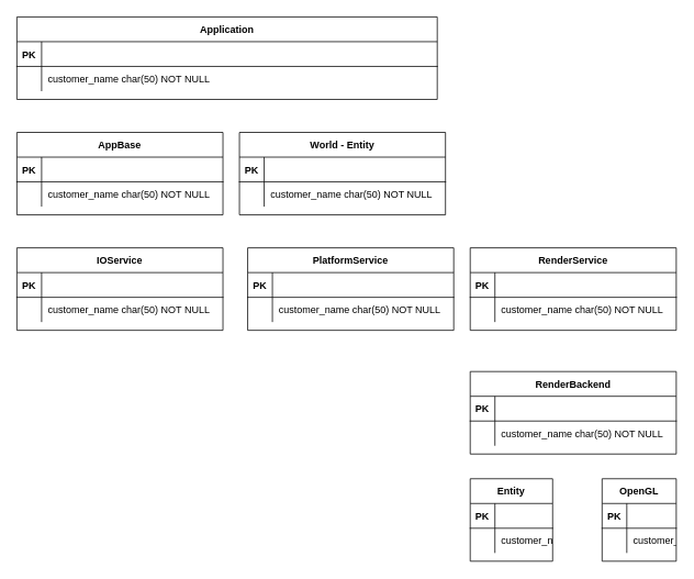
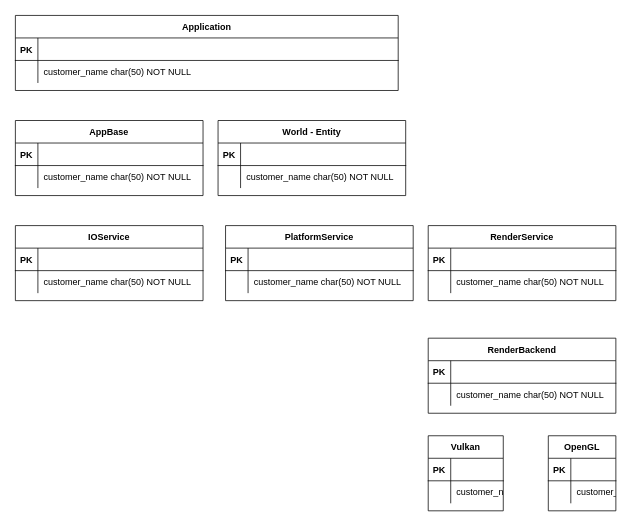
  <mxCell id="0" />
  <mxCell id="1" parent="0" />
  <mxCell id="2" value="Application" style="shape=table;startSize=30;container=1;collapsible=1;childLayout=tableLayout;fixedRows=1;rowLines=0;fontStyle=1;align=center;resizeLast=1;" parent="1" vertex="1"><mxGeometry x="20" y="20" width="510" height="100" as="geometry" /></mxCell>
  <mxCell id="3" value="" style="shape=partialRectangle;collapsible=0;dropTarget=0;pointerEvents=0;fillColor=none;points=[[0,0.5],[1,0.5]];portConstraint=eastwest;top=0;left=0;right=0;bottom=1;" parent="2" vertex="1"><mxGeometry y="30" width="510" height="30" as="geometry" /></mxCell>
  <mxCell id="4" value="PK" style="shape=partialRectangle;overflow=hidden;connectable=0;fillColor=none;top=0;left=0;bottom=0;right=0;fontStyle=1;" parent="3" vertex="1"><mxGeometry width="30" height="30" as="geometry" /></mxCell>
  <mxCell id="5" value="" style="shape=partialRectangle;overflow=hidden;connectable=0;fillColor=none;top=0;left=0;bottom=0;right=0;align=left;spacingLeft=6;fontStyle=5;" parent="3" vertex="1"><mxGeometry x="30" width="480" height="30" as="geometry" /></mxCell>
  <mxCell id="6" value="" style="shape=partialRectangle;collapsible=0;dropTarget=0;pointerEvents=0;fillColor=none;points=[[0,0.5],[1,0.5]];portConstraint=eastwest;top=0;left=0;right=0;bottom=0;" parent="2" vertex="1"><mxGeometry y="60" width="510" height="30" as="geometry" /></mxCell>
  <mxCell id="7" value="" style="shape=partialRectangle;overflow=hidden;connectable=0;fillColor=none;top=0;left=0;bottom=0;right=0;" parent="6" vertex="1"><mxGeometry width="30" height="30" as="geometry" /></mxCell>
  <mxCell id="8" value="customer_name char(50) NOT NULL" style="shape=partialRectangle;overflow=hidden;connectable=0;fillColor=none;top=0;left=0;bottom=0;right=0;align=left;spacingLeft=6;" parent="6" vertex="1"><mxGeometry x="30" width="480" height="30" as="geometry" /></mxCell>
  <mxCell id="9" value="AppBase" style="shape=table;startSize=30;container=1;collapsible=1;childLayout=tableLayout;fixedRows=1;rowLines=0;fontStyle=1;align=center;resizeLast=1;" vertex="1" parent="1"><mxGeometry x="20" y="160" width="250" height="100" as="geometry" /></mxCell>
  <mxCell id="10" value="" style="shape=partialRectangle;collapsible=0;dropTarget=0;pointerEvents=0;fillColor=none;points=[[0,0.5],[1,0.5]];portConstraint=eastwest;top=0;left=0;right=0;bottom=1;" vertex="1" parent="9"><mxGeometry y="30" width="250" height="30" as="geometry" /></mxCell>
  <mxCell id="11" value="PK" style="shape=partialRectangle;overflow=hidden;connectable=0;fillColor=none;top=0;left=0;bottom=0;right=0;fontStyle=1;" vertex="1" parent="10"><mxGeometry width="30" height="30" as="geometry" /></mxCell>
  <mxCell id="12" value="" style="shape=partialRectangle;overflow=hidden;connectable=0;fillColor=none;top=0;left=0;bottom=0;right=0;align=left;spacingLeft=6;fontStyle=5;" vertex="1" parent="10"><mxGeometry x="30" width="220" height="30" as="geometry" /></mxCell>
  <mxCell id="13" value="" style="shape=partialRectangle;collapsible=0;dropTarget=0;pointerEvents=0;fillColor=none;points=[[0,0.5],[1,0.5]];portConstraint=eastwest;top=0;left=0;right=0;bottom=0;" vertex="1" parent="9"><mxGeometry y="60" width="250" height="30" as="geometry" /></mxCell>
  <mxCell id="14" value="" style="shape=partialRectangle;overflow=hidden;connectable=0;fillColor=none;top=0;left=0;bottom=0;right=0;" vertex="1" parent="13"><mxGeometry width="30" height="30" as="geometry" /></mxCell>
  <mxCell id="15" value="customer_name char(50) NOT NULL" style="shape=partialRectangle;overflow=hidden;connectable=0;fillColor=none;top=0;left=0;bottom=0;right=0;align=left;spacingLeft=6;" vertex="1" parent="13"><mxGeometry x="30" width="220" height="30" as="geometry" /></mxCell>
  <mxCell id="16" value="IOService" style="shape=table;startSize=30;container=1;collapsible=1;childLayout=tableLayout;fixedRows=1;rowLines=0;fontStyle=1;align=center;resizeLast=1;" vertex="1" parent="1"><mxGeometry x="20" y="300" width="250" height="100" as="geometry" /></mxCell>
  <mxCell id="17" value="" style="shape=partialRectangle;collapsible=0;dropTarget=0;pointerEvents=0;fillColor=none;points=[[0,0.5],[1,0.5]];portConstraint=eastwest;top=0;left=0;right=0;bottom=1;" vertex="1" parent="16"><mxGeometry y="30" width="250" height="30" as="geometry" /></mxCell>
  <mxCell id="18" value="PK" style="shape=partialRectangle;overflow=hidden;connectable=0;fillColor=none;top=0;left=0;bottom=0;right=0;fontStyle=1;" vertex="1" parent="17"><mxGeometry width="30" height="30" as="geometry" /></mxCell>
  <mxCell id="19" value="" style="shape=partialRectangle;overflow=hidden;connectable=0;fillColor=none;top=0;left=0;bottom=0;right=0;align=left;spacingLeft=6;fontStyle=5;" vertex="1" parent="17"><mxGeometry x="30" width="220" height="30" as="geometry" /></mxCell>
  <mxCell id="20" value="" style="shape=partialRectangle;collapsible=0;dropTarget=0;pointerEvents=0;fillColor=none;points=[[0,0.5],[1,0.5]];portConstraint=eastwest;top=0;left=0;right=0;bottom=0;" vertex="1" parent="16"><mxGeometry y="60" width="250" height="30" as="geometry" /></mxCell>
  <mxCell id="21" value="" style="shape=partialRectangle;overflow=hidden;connectable=0;fillColor=none;top=0;left=0;bottom=0;right=0;" vertex="1" parent="20"><mxGeometry width="30" height="30" as="geometry" /></mxCell>
  <mxCell id="22" value="customer_name char(50) NOT NULL" style="shape=partialRectangle;overflow=hidden;connectable=0;fillColor=none;top=0;left=0;bottom=0;right=0;align=left;spacingLeft=6;" vertex="1" parent="20"><mxGeometry x="30" width="220" height="30" as="geometry" /></mxCell>
  <mxCell id="23" value="PlatformService" style="shape=table;startSize=30;container=1;collapsible=1;childLayout=tableLayout;fixedRows=1;rowLines=0;fontStyle=1;align=center;resizeLast=1;" vertex="1" parent="1"><mxGeometry x="300" y="300" width="250" height="100" as="geometry" /></mxCell>
  <mxCell id="24" value="" style="shape=partialRectangle;collapsible=0;dropTarget=0;pointerEvents=0;fillColor=none;points=[[0,0.5],[1,0.5]];portConstraint=eastwest;top=0;left=0;right=0;bottom=1;" vertex="1" parent="23"><mxGeometry y="30" width="250" height="30" as="geometry" /></mxCell>
  <mxCell id="25" value="PK" style="shape=partialRectangle;overflow=hidden;connectable=0;fillColor=none;top=0;left=0;bottom=0;right=0;fontStyle=1;" vertex="1" parent="24"><mxGeometry width="30" height="30" as="geometry" /></mxCell>
  <mxCell id="26" value="" style="shape=partialRectangle;overflow=hidden;connectable=0;fillColor=none;top=0;left=0;bottom=0;right=0;align=left;spacingLeft=6;fontStyle=5;" vertex="1" parent="24"><mxGeometry x="30" width="220" height="30" as="geometry" /></mxCell>
  <mxCell id="27" value="" style="shape=partialRectangle;collapsible=0;dropTarget=0;pointerEvents=0;fillColor=none;points=[[0,0.5],[1,0.5]];portConstraint=eastwest;top=0;left=0;right=0;bottom=0;" vertex="1" parent="23"><mxGeometry y="60" width="250" height="30" as="geometry" /></mxCell>
  <mxCell id="28" value="" style="shape=partialRectangle;overflow=hidden;connectable=0;fillColor=none;top=0;left=0;bottom=0;right=0;" vertex="1" parent="27"><mxGeometry width="30" height="30" as="geometry" /></mxCell>
  <mxCell id="29" value="customer_name char(50) NOT NULL" style="shape=partialRectangle;overflow=hidden;connectable=0;fillColor=none;top=0;left=0;bottom=0;right=0;align=left;spacingLeft=6;" vertex="1" parent="27"><mxGeometry x="30" width="220" height="30" as="geometry" /></mxCell>
  <mxCell id="30" value="RenderService" style="shape=table;startSize=30;container=1;collapsible=1;childLayout=tableLayout;fixedRows=1;rowLines=0;fontStyle=1;align=center;resizeLast=1;" vertex="1" parent="1"><mxGeometry x="570" y="300" width="250" height="100" as="geometry" /></mxCell>
  <mxCell id="31" value="" style="shape=partialRectangle;collapsible=0;dropTarget=0;pointerEvents=0;fillColor=none;points=[[0,0.5],[1,0.5]];portConstraint=eastwest;top=0;left=0;right=0;bottom=1;" vertex="1" parent="30"><mxGeometry y="30" width="250" height="30" as="geometry" /></mxCell>
  <mxCell id="32" value="PK" style="shape=partialRectangle;overflow=hidden;connectable=0;fillColor=none;top=0;left=0;bottom=0;right=0;fontStyle=1;" vertex="1" parent="31"><mxGeometry width="30" height="30" as="geometry" /></mxCell>
  <mxCell id="33" value="" style="shape=partialRectangle;overflow=hidden;connectable=0;fillColor=none;top=0;left=0;bottom=0;right=0;align=left;spacingLeft=6;fontStyle=5;" vertex="1" parent="31"><mxGeometry x="30" width="220" height="30" as="geometry" /></mxCell>
  <mxCell id="34" value="" style="shape=partialRectangle;collapsible=0;dropTarget=0;pointerEvents=0;fillColor=none;points=[[0,0.5],[1,0.5]];portConstraint=eastwest;top=0;left=0;right=0;bottom=0;" vertex="1" parent="30"><mxGeometry y="60" width="250" height="30" as="geometry" /></mxCell>
  <mxCell id="35" value="" style="shape=partialRectangle;overflow=hidden;connectable=0;fillColor=none;top=0;left=0;bottom=0;right=0;" vertex="1" parent="34"><mxGeometry width="30" height="30" as="geometry" /></mxCell>
  <mxCell id="36" value="customer_name char(50) NOT NULL" style="shape=partialRectangle;overflow=hidden;connectable=0;fillColor=none;top=0;left=0;bottom=0;right=0;align=left;spacingLeft=6;" vertex="1" parent="34"><mxGeometry x="30" width="220" height="30" as="geometry" /></mxCell>
  <mxCell id="37" value="RenderBackend" style="shape=table;startSize=30;container=1;collapsible=1;childLayout=tableLayout;fixedRows=1;rowLines=0;fontStyle=1;align=center;resizeLast=1;" vertex="1" parent="1"><mxGeometry x="570" y="450" width="250" height="100" as="geometry" /></mxCell>
  <mxCell id="38" value="" style="shape=partialRectangle;collapsible=0;dropTarget=0;pointerEvents=0;fillColor=none;points=[[0,0.5],[1,0.5]];portConstraint=eastwest;top=0;left=0;right=0;bottom=1;" vertex="1" parent="37"><mxGeometry y="30" width="250" height="30" as="geometry" /></mxCell>
  <mxCell id="39" value="PK" style="shape=partialRectangle;overflow=hidden;connectable=0;fillColor=none;top=0;left=0;bottom=0;right=0;fontStyle=1;" vertex="1" parent="38"><mxGeometry width="30" height="30" as="geometry" /></mxCell>
  <mxCell id="40" value="" style="shape=partialRectangle;overflow=hidden;connectable=0;fillColor=none;top=0;left=0;bottom=0;right=0;align=left;spacingLeft=6;fontStyle=5;" vertex="1" parent="38"><mxGeometry x="30" width="220" height="30" as="geometry" /></mxCell>
  <mxCell id="41" value="" style="shape=partialRectangle;collapsible=0;dropTarget=0;pointerEvents=0;fillColor=none;points=[[0,0.5],[1,0.5]];portConstraint=eastwest;top=0;left=0;right=0;bottom=0;" vertex="1" parent="37"><mxGeometry y="60" width="250" height="30" as="geometry" /></mxCell>
  <mxCell id="42" value="" style="shape=partialRectangle;overflow=hidden;connectable=0;fillColor=none;top=0;left=0;bottom=0;right=0;" vertex="1" parent="41"><mxGeometry width="30" height="30" as="geometry" /></mxCell>
  <mxCell id="43" value="customer_name char(50) NOT NULL" style="shape=partialRectangle;overflow=hidden;connectable=0;fillColor=none;top=0;left=0;bottom=0;right=0;align=left;spacingLeft=6;" vertex="1" parent="41"><mxGeometry x="30" width="220" height="30" as="geometry" /></mxCell>
  <mxCell id="44" value="OpenGL" style="shape=table;startSize=30;container=1;collapsible=1;childLayout=tableLayout;fixedRows=1;rowLines=0;fontStyle=1;align=center;resizeLast=1;" vertex="1" parent="1"><mxGeometry x="730" y="580" width="90" height="100" as="geometry" /></mxCell>
  <mxCell id="45" value="" style="shape=partialRectangle;collapsible=0;dropTarget=0;pointerEvents=0;fillColor=none;points=[[0,0.5],[1,0.5]];portConstraint=eastwest;top=0;left=0;right=0;bottom=1;" vertex="1" parent="44"><mxGeometry y="30" width="90" height="30" as="geometry" /></mxCell>
  <mxCell id="46" value="PK" style="shape=partialRectangle;overflow=hidden;connectable=0;fillColor=none;top=0;left=0;bottom=0;right=0;fontStyle=1;" vertex="1" parent="45"><mxGeometry width="30" height="30" as="geometry" /></mxCell>
  <mxCell id="47" value="" style="shape=partialRectangle;overflow=hidden;connectable=0;fillColor=none;top=0;left=0;bottom=0;right=0;align=left;spacingLeft=6;fontStyle=5;" vertex="1" parent="45"><mxGeometry x="30" width="60" height="30" as="geometry" /></mxCell>
  <mxCell id="48" value="" style="shape=partialRectangle;collapsible=0;dropTarget=0;pointerEvents=0;fillColor=none;points=[[0,0.5],[1,0.5]];portConstraint=eastwest;top=0;left=0;right=0;bottom=0;" vertex="1" parent="44"><mxGeometry y="60" width="90" height="30" as="geometry" /></mxCell>
  <mxCell id="49" value="" style="shape=partialRectangle;overflow=hidden;connectable=0;fillColor=none;top=0;left=0;bottom=0;right=0;" vertex="1" parent="48"><mxGeometry width="30" height="30" as="geometry" /></mxCell>
  <mxCell id="50" value="customer_name char(50) NOT NULL" style="shape=partialRectangle;overflow=hidden;connectable=0;fillColor=none;top=0;left=0;bottom=0;right=0;align=left;spacingLeft=6;" vertex="1" parent="48"><mxGeometry x="30" width="60" height="30" as="geometry" /></mxCell>
- <mxCell id="51" value="Entity" style="shape=table;startSize=30;container=1;collapsible=1;childLayout=tableLayout;fixedRows=1;rowLines=0;fontStyle=1;align=center;resizeLast=1;" vertex="1" parent="1"><mxGeometry x="570" y="580" width="100" height="100" as="geometry" /></mxCell>
+ <mxCell id="51" value="Vulkan" style="shape=table;startSize=30;container=1;collapsible=1;childLayout=tableLayout;fixedRows=1;rowLines=0;fontStyle=1;align=center;resizeLast=1;" vertex="1" parent="1"><mxGeometry x="570" y="580" width="100" height="100" as="geometry" /></mxCell>
  <mxCell id="52" value="" style="shape=partialRectangle;collapsible=0;dropTarget=0;pointerEvents=0;fillColor=none;points=[[0,0.5],[1,0.5]];portConstraint=eastwest;top=0;left=0;right=0;bottom=1;" vertex="1" parent="51"><mxGeometry y="30" width="100" height="30" as="geometry" /></mxCell>
  <mxCell id="53" value="PK" style="shape=partialRectangle;overflow=hidden;connectable=0;fillColor=none;top=0;left=0;bottom=0;right=0;fontStyle=1;" vertex="1" parent="52"><mxGeometry width="30" height="30" as="geometry" /></mxCell>
  <mxCell id="54" value="" style="shape=partialRectangle;overflow=hidden;connectable=0;fillColor=none;top=0;left=0;bottom=0;right=0;align=left;spacingLeft=6;fontStyle=5;" vertex="1" parent="52"><mxGeometry x="30" width="70" height="30" as="geometry" /></mxCell>
  <mxCell id="55" value="" style="shape=partialRectangle;collapsible=0;dropTarget=0;pointerEvents=0;fillColor=none;points=[[0,0.5],[1,0.5]];portConstraint=eastwest;top=0;left=0;right=0;bottom=0;" vertex="1" parent="51"><mxGeometry y="60" width="100" height="30" as="geometry" /></mxCell>
  <mxCell id="56" value="" style="shape=partialRectangle;overflow=hidden;connectable=0;fillColor=none;top=0;left=0;bottom=0;right=0;" vertex="1" parent="55"><mxGeometry width="30" height="30" as="geometry" /></mxCell>
  <mxCell id="57" value="customer_name char(50) NOT NULL" style="shape=partialRectangle;overflow=hidden;connectable=0;fillColor=none;top=0;left=0;bottom=0;right=0;align=left;spacingLeft=6;" vertex="1" parent="55"><mxGeometry x="30" width="70" height="30" as="geometry" /></mxCell>
  <mxCell id="58" value="World - Entity" style="shape=table;startSize=30;container=1;collapsible=1;childLayout=tableLayout;fixedRows=1;rowLines=0;fontStyle=1;align=center;resizeLast=1;" vertex="1" parent="1"><mxGeometry x="290" y="160" width="250" height="100" as="geometry" /></mxCell>
  <mxCell id="59" value="" style="shape=partialRectangle;collapsible=0;dropTarget=0;pointerEvents=0;fillColor=none;points=[[0,0.5],[1,0.5]];portConstraint=eastwest;top=0;left=0;right=0;bottom=1;" vertex="1" parent="58"><mxGeometry y="30" width="250" height="30" as="geometry" /></mxCell>
  <mxCell id="60" value="PK" style="shape=partialRectangle;overflow=hidden;connectable=0;fillColor=none;top=0;left=0;bottom=0;right=0;fontStyle=1;" vertex="1" parent="59"><mxGeometry width="30" height="30" as="geometry" /></mxCell>
  <mxCell id="61" value="" style="shape=partialRectangle;overflow=hidden;connectable=0;fillColor=none;top=0;left=0;bottom=0;right=0;align=left;spacingLeft=6;fontStyle=5;" vertex="1" parent="59"><mxGeometry x="30" width="220" height="30" as="geometry" /></mxCell>
  <mxCell id="62" value="" style="shape=partialRectangle;collapsible=0;dropTarget=0;pointerEvents=0;fillColor=none;points=[[0,0.5],[1,0.5]];portConstraint=eastwest;top=0;left=0;right=0;bottom=0;" vertex="1" parent="58"><mxGeometry y="60" width="250" height="30" as="geometry" /></mxCell>
  <mxCell id="63" value="" style="shape=partialRectangle;overflow=hidden;connectable=0;fillColor=none;top=0;left=0;bottom=0;right=0;" vertex="1" parent="62"><mxGeometry width="30" height="30" as="geometry" /></mxCell>
  <mxCell id="64" value="customer_name char(50) NOT NULL" style="shape=partialRectangle;overflow=hidden;connectable=0;fillColor=none;top=0;left=0;bottom=0;right=0;align=left;spacingLeft=6;" vertex="1" parent="62"><mxGeometry x="30" width="220" height="30" as="geometry" /></mxCell>
